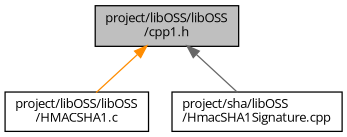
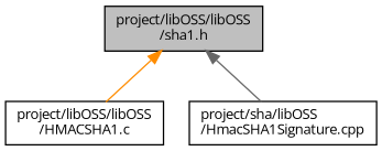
  digraph {
    fontname="Open Sans"
    node [color=black fillcolor=white fontname="Open Sans" fontsize=10 shape=record style=filled]
    edge [dir=back fontname="Open Sans" fontsize=10 labelfontname=Helvetica labelfontsize=10 style=solid]
-   n1 [fillcolor=grey75 fontcolor=black height=0.2 label="project/libOSS/libOSS\l/cpp1.h" width=0.4]
+   n1 [fillcolor=grey75 fontcolor=black height=0.2 label="project/libOSS/libOSS\l/sha1.h" width=0.4]
    n2 [height=0.2 label="project/libOSS/libOSS\l/HMACSHA1.c" width=0.4]
    n3 [height=0.2 label="project/sha/libOSS\l/HmacSHA1Signature.cpp" width=0.4]
    n1 -> n2 [color=darkorange]
    n1 -> n3 [color=gray40]
  }
